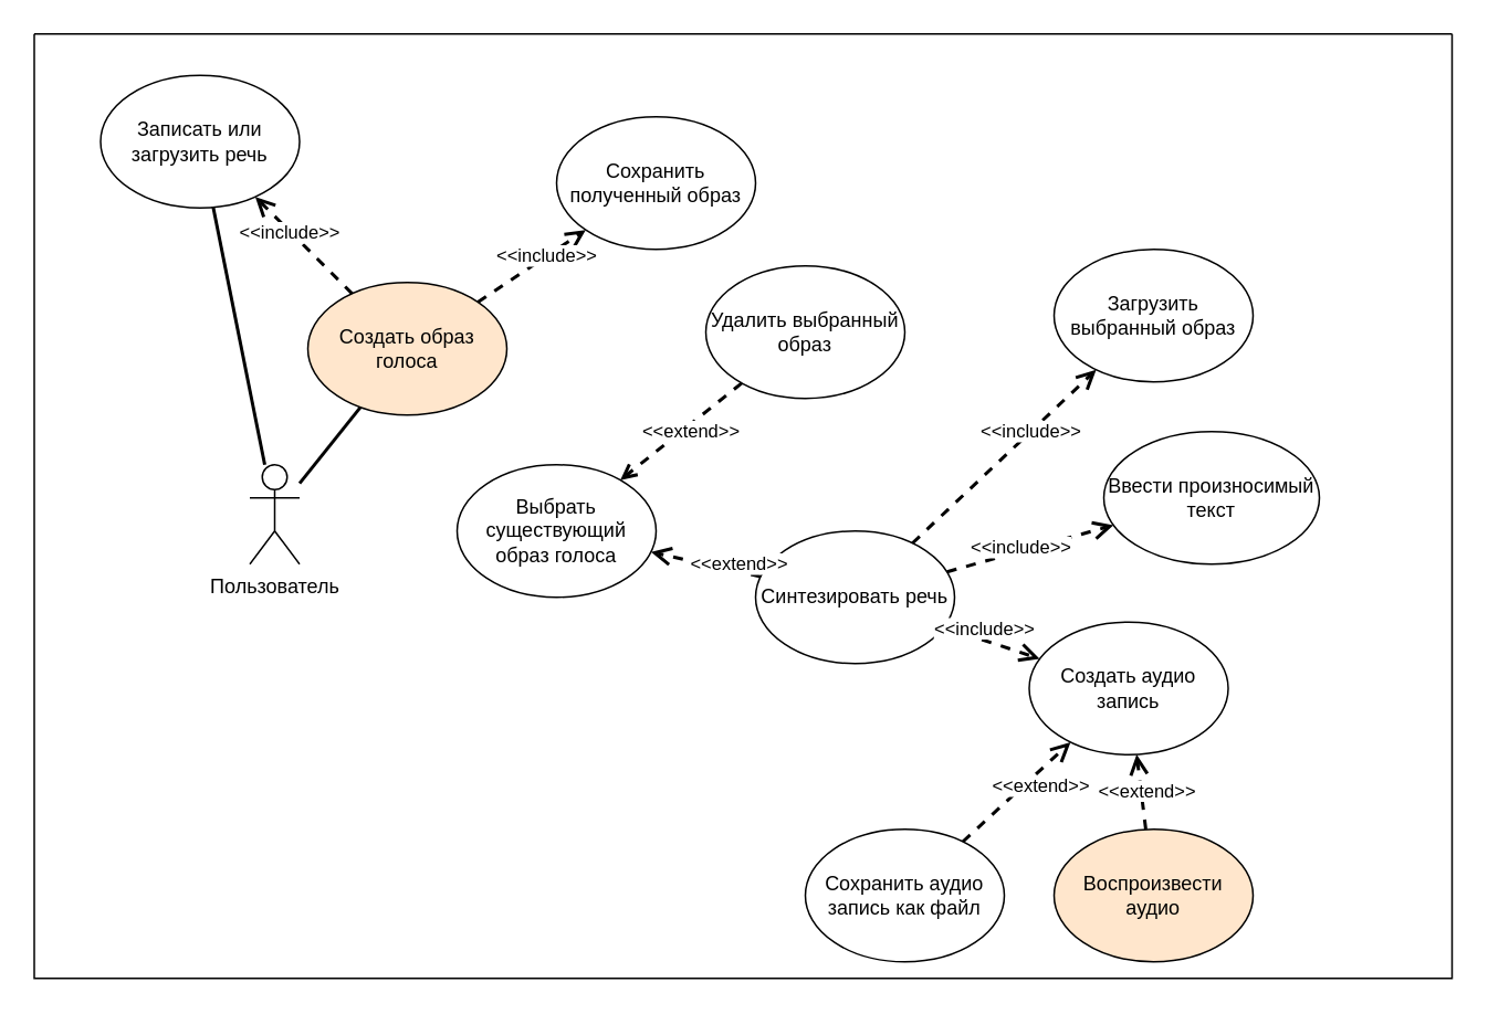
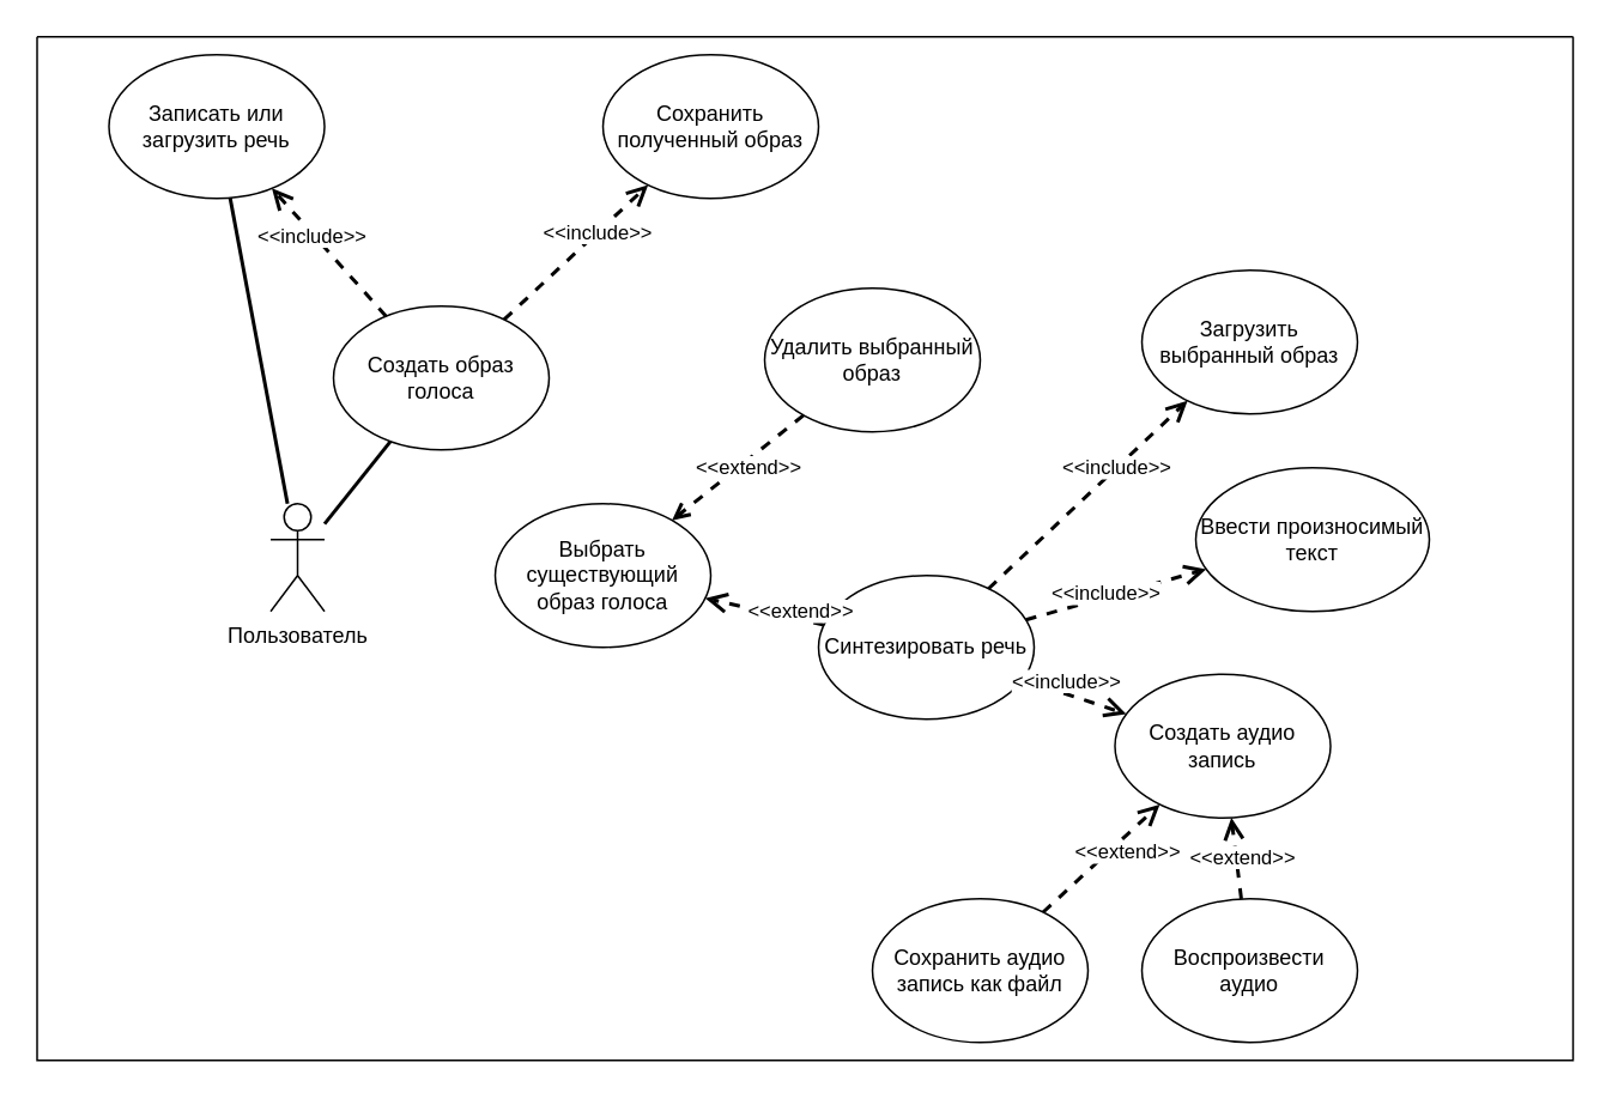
  <mxCell id="0" />
  <mxCell id="1" parent="0" />
  <mxCell id="2" value="Пользователь" style="shape=umlActor;verticalLabelPosition=bottom;verticalAlign=top;html=1;outlineConnect=0;" parent="1" vertex="1"><mxGeometry x="150" y="280" width="30" height="60" as="geometry" /></mxCell>
- <mxCell id="3" value="Создать образ голоса" style="ellipse;whiteSpace=wrap;html=1;fillColor=#ffe6cc;" parent="1" vertex="1"><mxGeometry x="185" y="170" width="120" height="80" as="geometry" /></mxCell>
+ <mxCell id="3" value="Создать образ голоса" style="ellipse;whiteSpace=wrap;html=1;" parent="1" vertex="1"><mxGeometry x="185" y="170" width="120" height="80" as="geometry" /></mxCell>
  <mxCell id="4" value="Выбрать существующий образ голоса" style="ellipse;whiteSpace=wrap;html=1;" parent="1" vertex="1"><mxGeometry x="275" y="280" width="120" height="80" as="geometry" /></mxCell>
- <mxCell id="5" value="Записать или загрузить речь" style="ellipse;whiteSpace=wrap;html=1;" parent="1" vertex="1"><mxGeometry x="60" y="45" width="120" height="80" as="geometry" /></mxCell>
+ <mxCell id="5" value="Записать или загрузить речь" style="ellipse;whiteSpace=wrap;html=1;" parent="1" vertex="1"><mxGeometry x="60" y="30" width="120" height="80" as="geometry" /></mxCell>
  <mxCell id="6" value="Удалить выбранный образ" style="ellipse;whiteSpace=wrap;html=1;" parent="1" vertex="1"><mxGeometry x="425" y="160" width="120" height="80" as="geometry" /></mxCell>
  <mxCell id="7" value="Синтезировать речь" style="ellipse;whiteSpace=wrap;html=1;" parent="1" vertex="1"><mxGeometry x="455" y="320" width="120" height="80" as="geometry" /></mxCell>
  <mxCell id="8" value="" style="endArrow=none;html=1;rounded=0;strokeWidth=2;" parent="1" source="2" target="5" edge="1"><mxGeometry width="50" height="50" relative="1" as="geometry"><mxPoint x="165" y="300" as="sourcePoint" /><mxPoint x="215" y="250" as="targetPoint" /></mxGeometry></mxCell>
  <mxCell id="9" value="" style="endArrow=none;html=1;rounded=0;strokeWidth=2;" parent="1" source="2" target="3" edge="1"><mxGeometry width="50" height="50" relative="1" as="geometry"><mxPoint x="145" y="310" as="sourcePoint" /><mxPoint x="285" y="220" as="targetPoint" /></mxGeometry></mxCell>
  <mxCell id="10" value="" style="endArrow=open;dashed=1;html=1;strokeWidth=2;rounded=0;endFill=0;endSize=8;" parent="1" source="3" target="5" edge="1"><mxGeometry width="50" height="50" relative="1" as="geometry"><mxPoint x="15" y="170" as="sourcePoint" /><mxPoint x="65" y="120" as="targetPoint" /></mxGeometry></mxCell>
  <mxCell id="11" value="&amp;lt;&amp;lt;include&amp;gt;&amp;gt;" style="edgeLabel;html=1;align=center;verticalAlign=middle;resizable=0;points=[];" parent="10" vertex="1" connectable="0"><mxGeometry x="0.286" y="1" relative="1" as="geometry"><mxPoint as="offset" /></mxGeometry></mxCell>
  <mxCell id="12" value="" style="endArrow=open;dashed=1;html=1;strokeWidth=2;rounded=0;endFill=0;startSize=8;" parent="1" source="6" target="4" edge="1"><mxGeometry width="50" height="50" relative="1" as="geometry"><mxPoint x="175" y="190" as="sourcePoint" /><mxPoint x="175" y="120" as="targetPoint" /></mxGeometry></mxCell>
  <mxCell id="13" value="&amp;lt;&amp;lt;extend&amp;gt;&amp;gt;" style="edgeLabel;html=1;align=center;verticalAlign=middle;resizable=0;points=[];" parent="12" vertex="1" connectable="0"><mxGeometry x="0.286" y="1" relative="1" as="geometry"><mxPoint x="15" y="-9" as="offset" /></mxGeometry></mxCell>
  <mxCell id="14" value="Ввести произносимый текст" style="ellipse;whiteSpace=wrap;html=1;" parent="1" vertex="1"><mxGeometry x="665" y="260" width="130" height="80" as="geometry" /></mxCell>
  <mxCell id="15" value="" style="endArrow=open;dashed=1;html=1;strokeWidth=2;rounded=0;endFill=0;endSize=8;" parent="1" source="7" target="4" edge="1"><mxGeometry width="50" height="50" relative="1" as="geometry"><mxPoint x="456.64" y="240.757" as="sourcePoint" /><mxPoint x="383.411" y="299.271" as="targetPoint" /></mxGeometry></mxCell>
  <mxCell id="16" value="&amp;lt;&amp;lt;extend&amp;gt;&amp;gt;" style="edgeLabel;html=1;align=center;verticalAlign=middle;resizable=0;points=[];" parent="15" vertex="1" connectable="0"><mxGeometry x="0.286" y="1" relative="1" as="geometry"><mxPoint x="30" y="1" as="offset" /></mxGeometry></mxCell>
  <mxCell id="17" value="" style="endArrow=open;dashed=1;html=1;strokeWidth=2;rounded=0;endFill=0;endSize=8;" parent="1" source="7" target="14" edge="1"><mxGeometry width="50" height="50" relative="1" as="geometry"><mxPoint x="175" y="190" as="sourcePoint" /><mxPoint x="175" y="120" as="targetPoint" /></mxGeometry></mxCell>
  <mxCell id="18" value="&amp;lt;&amp;lt;include&amp;gt;&amp;gt;" style="edgeLabel;html=1;align=center;verticalAlign=middle;resizable=0;points=[];" parent="17" vertex="1" connectable="0"><mxGeometry x="0.286" y="1" relative="1" as="geometry"><mxPoint x="-20" y="4" as="offset" /></mxGeometry></mxCell>
  <mxCell id="19" value="Создать аудио запись" style="ellipse;whiteSpace=wrap;html=1;" parent="1" vertex="1"><mxGeometry x="620" y="375" width="120" height="80" as="geometry" /></mxCell>
  <mxCell id="20" value="" style="endArrow=open;dashed=1;html=1;strokeWidth=2;rounded=0;endFill=0;endSize=8;" parent="1" source="7" target="19" edge="1"><mxGeometry width="50" height="50" relative="1" as="geometry"><mxPoint x="565.779" y="360.659" as="sourcePoint" /><mxPoint x="607.768" y="330.407" as="targetPoint" /></mxGeometry></mxCell>
  <mxCell id="21" value="&amp;lt;&amp;lt;include&amp;gt;&amp;gt;" style="edgeLabel;html=1;align=center;verticalAlign=middle;resizable=0;points=[];" parent="20" vertex="1" connectable="0"><mxGeometry x="0.286" y="1" relative="1" as="geometry"><mxPoint x="-13" y="-11" as="offset" /></mxGeometry></mxCell>
  <mxCell id="22" value="Сохранить аудио запись как файл" style="ellipse;whiteSpace=wrap;html=1;" parent="1" vertex="1"><mxGeometry x="485" y="500" width="120" height="80" as="geometry" /></mxCell>
  <mxCell id="23" value="" style="endArrow=open;dashed=1;html=1;strokeWidth=2;rounded=0;endFill=0;endSize=8;" parent="1" source="22" target="19" edge="1"><mxGeometry width="50" height="50" relative="1" as="geometry"><mxPoint x="471.334" y="372.111" as="sourcePoint" /><mxPoint x="398.666" y="347.889" as="targetPoint" /></mxGeometry></mxCell>
  <mxCell id="24" value="&amp;lt;&amp;lt;extend&amp;gt;&amp;gt;" style="edgeLabel;html=1;align=center;verticalAlign=middle;resizable=0;points=[];" parent="23" vertex="1" connectable="0"><mxGeometry x="0.286" y="1" relative="1" as="geometry"><mxPoint x="5" y="5" as="offset" /></mxGeometry></mxCell>
  <mxCell id="25" value="Загрузить выбранный образ" style="ellipse;whiteSpace=wrap;html=1;" parent="1" vertex="1"><mxGeometry x="635" y="150" width="120" height="80" as="geometry" /></mxCell>
  <mxCell id="26" value="" style="endArrow=open;dashed=1;html=1;strokeWidth=2;rounded=0;endFill=0;endSize=8;" parent="1" source="7" target="25" edge="1"><mxGeometry width="50" height="50" relative="1" as="geometry"><mxPoint x="573.459" y="366.414" as="sourcePoint" /><mxPoint x="638.943" y="334.755" as="targetPoint" /></mxGeometry></mxCell>
  <mxCell id="27" value="&amp;lt;&amp;lt;include&amp;gt;&amp;gt;" style="edgeLabel;html=1;align=center;verticalAlign=middle;resizable=0;points=[];" parent="26" vertex="1" connectable="0"><mxGeometry x="0.286" y="1" relative="1" as="geometry"><mxPoint as="offset" /></mxGeometry></mxCell>
- <mxCell id="28" value="Сохранить полученный образ" style="ellipse;whiteSpace=wrap;html=1;" parent="1" vertex="1"><mxGeometry x="335" y="70" width="120" height="80" as="geometry" /></mxCell>
+ <mxCell id="28" value="Сохранить полученный образ" style="ellipse;whiteSpace=wrap;html=1;" parent="1" vertex="1"><mxGeometry x="335" y="30" width="120" height="80" as="geometry" /></mxCell>
  <mxCell id="29" value="" style="endArrow=open;dashed=1;html=1;strokeWidth=2;rounded=0;endFill=0;endSize=8;" parent="1" source="3" target="28" edge="1"><mxGeometry width="50" height="50" relative="1" as="geometry"><mxPoint x="241.129" y="181.084" as="sourcePoint" /><mxPoint x="218.897" y="118.912" as="targetPoint" /></mxGeometry></mxCell>
  <mxCell id="30" value="&amp;lt;&amp;lt;include&amp;gt;&amp;gt;" style="edgeLabel;html=1;align=center;verticalAlign=middle;resizable=0;points=[];" parent="29" vertex="1" connectable="0"><mxGeometry x="0.286" y="1" relative="1" as="geometry"><mxPoint as="offset" /></mxGeometry></mxCell>
- <mxCell id="31" value="Воспроизвести аудио" style="ellipse;whiteSpace=wrap;html=1;fillColor=#ffe6cc;" parent="1" vertex="1"><mxGeometry x="635" y="500" width="120" height="80" as="geometry" /></mxCell>
+ <mxCell id="31" value="Воспроизвести аудио" style="ellipse;whiteSpace=wrap;html=1;" parent="1" vertex="1"><mxGeometry x="635" y="500" width="120" height="80" as="geometry" /></mxCell>
  <mxCell id="32" value="" style="endArrow=open;dashed=1;html=1;strokeWidth=2;rounded=0;endFill=0;endSize=8;" parent="1" source="31" target="19" edge="1"><mxGeometry width="50" height="50" relative="1" as="geometry"><mxPoint x="582.019" y="475.152" as="sourcePoint" /><mxPoint x="658.013" y="434.875" as="targetPoint" /></mxGeometry></mxCell>
  <mxCell id="33" value="&amp;lt;&amp;lt;extend&amp;gt;&amp;gt;" style="edgeLabel;html=1;align=center;verticalAlign=middle;resizable=0;points=[];" parent="32" vertex="1" connectable="0"><mxGeometry x="0.286" y="1" relative="1" as="geometry"><mxPoint x="5" y="5" as="offset" /></mxGeometry></mxCell>
  <mxCell id="34" value="" style="swimlane;startSize=0;" vertex="1" parent="1"><mxGeometry x="20" y="20" width="855" height="570" as="geometry" /></mxCell>
